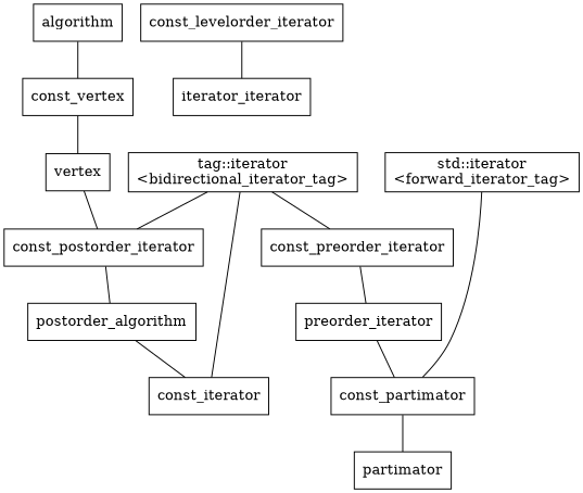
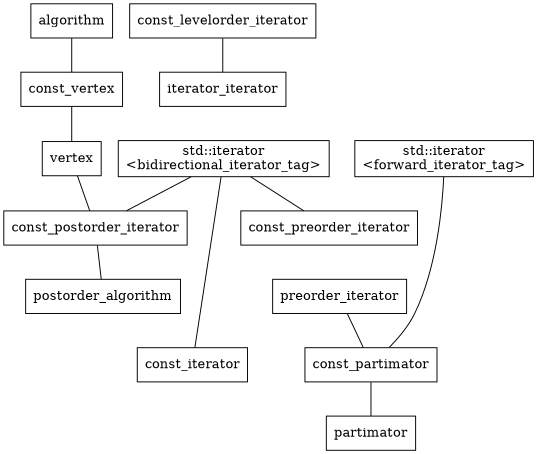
  strict digraph {
    node [shape=box]
    edge [arrowhead=none arrowtail=empty]
-   n1 [label="tag::iterator\n<bidirectional_iterator_tag>"]
+   n1 [label="std::iterator\n<bidirectional_iterator_tag>"]
    n2 [label="std::iterator\n<forward_iterator_tag>"]
    const_postorder_iterator
    const_preorder_iterator
    const_iterator
    const_partimator
    algorithm
    const_vertex
    vertex
    n10 [label=postorder_algorithm]
    preorder_iterator
    n12 [label=iterator_iterator]
    const_levelorder_iterator
    partimator
    subgraph sub_1 {
      rank=same
      n1
      n2
    }
    n1 -> const_postorder_iterator
    n1 -> const_preorder_iterator
    n1 -> const_iterator
    n2 -> const_partimator
    const_postorder_iterator -> n10
-   const_preorder_iterator -> preorder_iterator
    const_partimator -> partimator
    algorithm -> const_vertex [arrowtail=diamond]
    const_vertex -> vertex
    vertex -> const_postorder_iterator [arrowtail=diamond]
-   n10 -> const_iterator [arrowtail=diamond]
    preorder_iterator -> const_partimator [arrowtail=diamond]
    const_levelorder_iterator -> n12
  }
